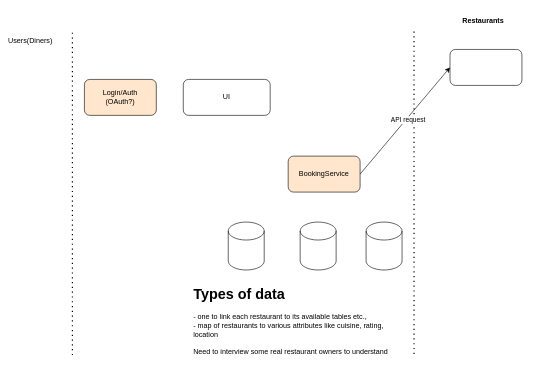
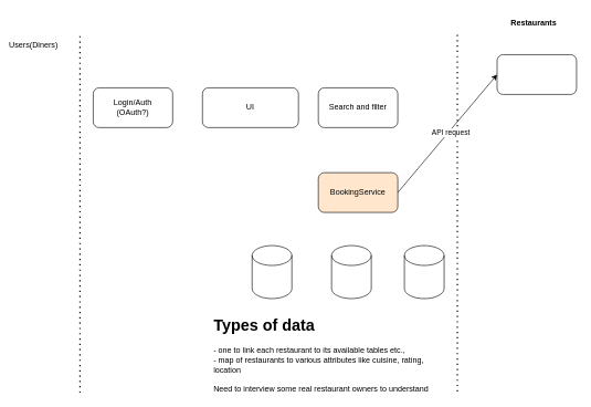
  <mxCell id="0" />
  <mxCell id="1" parent="0" />
- <mxCell id="2" value="Login/Auth&lt;div&gt;(OAuth?)&lt;/div&gt;" style="rounded=1;whiteSpace=wrap;html=1;fillColor=#ffe6cc;" vertex="1" parent="1"><mxGeometry x="140" y="132" width="120" height="60" as="geometry" /></mxCell>
+ <mxCell id="2" value="Login/Auth&lt;div&gt;(OAuth?)&lt;/div&gt;" style="rounded=1;whiteSpace=wrap;html=1;" vertex="1" parent="1"><mxGeometry x="140" y="132" width="120" height="60" as="geometry" /></mxCell>
  <mxCell id="3" value="UI" style="rounded=1;whiteSpace=wrap;html=1;" vertex="1" parent="1"><mxGeometry x="305" y="132" width="145" height="60" as="geometry" /></mxCell>
+ <mxCell id="4" value="Search and filter" style="rounded=1;whiteSpace=wrap;html=1;" vertex="1" parent="1"><mxGeometry x="480" y="132" width="120" height="60" as="geometry" /></mxCell>
  <mxCell id="5" value="BookingService" style="rounded=1;whiteSpace=wrap;html=1;fillColor=#ffe6cc;" vertex="1" parent="1"><mxGeometry x="480" y="260" width="120" height="60" as="geometry" /></mxCell>
  <mxCell id="6" value="" style="rounded=1;whiteSpace=wrap;html=1;" vertex="1" parent="1"><mxGeometry x="750" y="82" width="120" height="60" as="geometry" /></mxCell>
  <mxCell id="7" value="" style="endArrow=none;dashed=1;html=1;dashPattern=1 3;strokeWidth=2;rounded=0;" edge="1" parent="1"><mxGeometry width="50" height="50" relative="1" as="geometry"><mxPoint x="690" y="590" as="sourcePoint" /><mxPoint x="690" y="50" as="targetPoint" /></mxGeometry></mxCell>
  <mxCell id="8" value="&lt;b&gt;Restaurants&lt;/b&gt;" style="text;html=1;align=center;verticalAlign=middle;resizable=0;points=[];autosize=1;strokeColor=none;fillColor=none;" vertex="1" parent="1"><mxGeometry x="760" width="90" height="30" as="geometry" y="20" /></mxCell>
  <mxCell id="9" value="" style="endArrow=classic;html=1;rounded=0;entryX=0;entryY=0.5;entryDx=0;entryDy=0;exitX=1;exitY=0.5;exitDx=0;exitDy=0;" edge="1" parent="1" source="5" target="6"><mxGeometry width="50" height="50" relative="1" as="geometry"><mxPoint x="600" y="242" as="sourcePoint" /><mxPoint x="720" y="182" as="targetPoint" /></mxGeometry></mxCell>
  <mxCell id="10" value="API request" style="edgeLabel;html=1;align=center;verticalAlign=middle;resizable=0;points=[];rotation=0;" vertex="1" connectable="0" parent="9"><mxGeometry x="0.017" y="-4" relative="1" as="geometry"><mxPoint y="-3" as="offset" /></mxGeometry></mxCell>
  <mxCell id="11" value="" style="endArrow=none;dashed=1;html=1;dashPattern=1 3;strokeWidth=2;rounded=0;" edge="1" parent="1"><mxGeometry width="50" height="50" relative="1" as="geometry"><mxPoint x="120" y="592" as="sourcePoint" /><mxPoint x="120" y="52" as="targetPoint" /></mxGeometry></mxCell>
  <mxCell id="12" value="Users(Diners)" style="text;html=1;align=center;verticalAlign=middle;whiteSpace=wrap;rounded=0;" vertex="1" parent="1"><mxGeometry x="20" y="52" width="60" height="30" as="geometry" /></mxCell>
  <mxCell id="13" value="" style="shape=cylinder3;whiteSpace=wrap;html=1;boundedLbl=1;backgroundOutline=1;size=15;" vertex="1" parent="1"><mxGeometry x="500" y="370" width="60" height="80" as="geometry" /></mxCell>
  <mxCell id="14" value="" style="shape=cylinder3;whiteSpace=wrap;html=1;boundedLbl=1;backgroundOutline=1;size=15;" vertex="1" parent="1"><mxGeometry x="380" y="370" width="60" height="80" as="geometry" /></mxCell>
  <mxCell id="15" value="" style="shape=cylinder3;whiteSpace=wrap;html=1;boundedLbl=1;backgroundOutline=1;size=15;" vertex="1" parent="1"><mxGeometry x="610" y="370" width="60" height="80" as="geometry" /></mxCell>
  <mxCell id="16" value="&lt;h1 style=&quot;margin-top: 0px;&quot;&gt;Types of data&lt;/h1&gt;&lt;div&gt;- one to link each restaurant to its available tables etc.,&amp;nbsp;&lt;/div&gt;&lt;div&gt;- map of restaurants to various attributes like cuisine, rating, location&lt;/div&gt;&lt;div&gt;&lt;br&gt;&lt;/div&gt;&lt;div&gt;Need to interview some real restaurant owners to understand how the model of assigning tables, holding reservations etc., works&lt;/div&gt;&lt;div&gt;&lt;br&gt;&lt;/div&gt;&lt;div&gt;Restaurant table:&lt;/div&gt;&lt;div&gt;&amp;nbsp;- id&lt;/div&gt;&lt;div&gt;&amp;nbsp;- tableLayout&lt;/div&gt;&lt;div&gt;&amp;nbsp;- reservationLength&lt;/div&gt;&lt;div&gt;- businessHours&lt;/div&gt;&lt;div&gt;&amp;nbsp;- name&lt;/div&gt;&lt;div&gt;&amp;nbsp;- address&lt;/div&gt;&lt;div&gt;&amp;nbsp;- phone&lt;/div&gt;&lt;div&gt;&lt;br&gt;&lt;/div&gt;&lt;div&gt;Customer:&lt;/div&gt;&lt;div&gt;&amp;nbsp;- id&lt;/div&gt;&lt;div&gt;&amp;nbsp;- primaryContactName&lt;/div&gt;&lt;div&gt;&amp;nbsp;- phone&lt;/div&gt;&lt;div&gt;&amp;nbsp;- email&lt;/div&gt;&lt;div&gt;&amp;nbsp;- preferences&lt;/div&gt;&lt;div&gt;&amp;nbsp;- location&lt;/div&gt;&lt;div&gt;&lt;br&gt;&lt;/div&gt;&lt;div&gt;&lt;br&gt;&lt;/div&gt;&lt;div&gt;Reservation table:&lt;br&gt;&amp;nbsp;- id&lt;/div&gt;&lt;div&gt;&amp;nbsp;- customerId&lt;/div&gt;&lt;div&gt;&amp;nbsp;- restaurantId&lt;/div&gt;&lt;div&gt;&amp;nbsp; - timeSlot&lt;/div&gt;&lt;div&gt;&amp;nbsp;- partySize&lt;/div&gt;&lt;div&gt;&amp;nbsp;- notes&lt;/div&gt;&lt;div&gt;&lt;br&gt;&lt;/div&gt;&lt;div&gt;&lt;br&gt;&lt;/div&gt;" style="text;html=1;whiteSpace=wrap;overflow=hidden;rounded=0;" vertex="1" parent="1"><mxGeometry x="320" y="470" width="350" height="120" as="geometry" /></mxCell>
